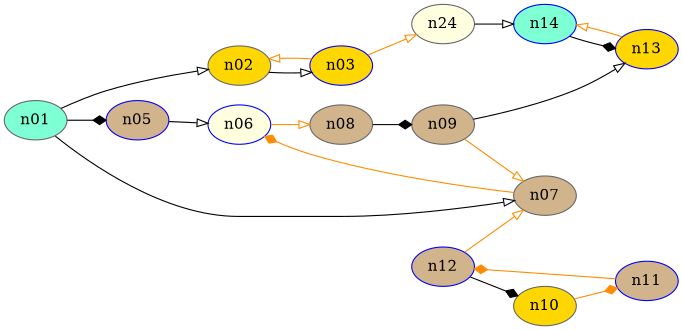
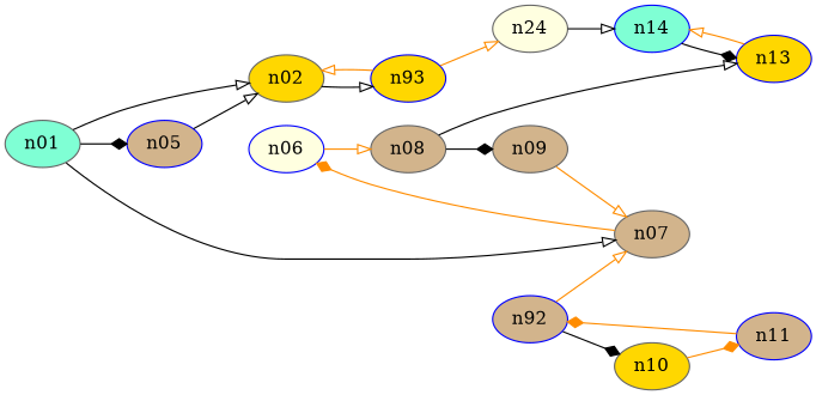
  digraph {
    rankdir=LR
    node [color=gray40 fillcolor=tan style=filled]
    edge [arrowhead=onormal color=black]
    n01 [fillcolor=aquamarine]
    n02 [fillcolor=gold]
    n05 [color=blue]
    n07
-   n03 [color=blue fillcolor=gold]
+   n03 [color=blue fillcolor=gold label=n93]
    n06 [color=blue fillcolor=lightyellow]
    n04 [fillcolor=lightyellow label=n24]
    n14 [color=blue fillcolor=aquamarine]
    n13 [color=blue fillcolor=gold]
    n08
    n09
    n10 [fillcolor=gold]
    n11 [color=blue]
-   n12 [color=blue]
+   n12 [color=blue label=n92]
    n01 -> n02
    n01 -> n05 [arrowhead=diamond]
    n01 -> n07
    n02 -> n03
-   n05 -> n06
+   n05 -> n02
    n07 -> n06 [arrowhead=diamond color=darkorange]
    n03 -> n02 [color=darkorange]
    n03 -> n04 [color=darkorange]
    n06 -> n08 [color=darkorange]
    n04 -> n14
    n14 -> n13 [arrowhead=diamond]
    n13 -> n14 [color=darkorange]
-   n09 -> n13
+   n08 -> n13
    n08 -> n09 [arrowhead=diamond]
    n09 -> n07 [color=darkorange]
    n10 -> n11 [arrowhead=diamond color=darkorange]
    n11 -> n12 [arrowhead=diamond color=darkorange]
    n12 -> n07 [color=darkorange]
    n12 -> n10 [arrowhead=diamond]
  }
